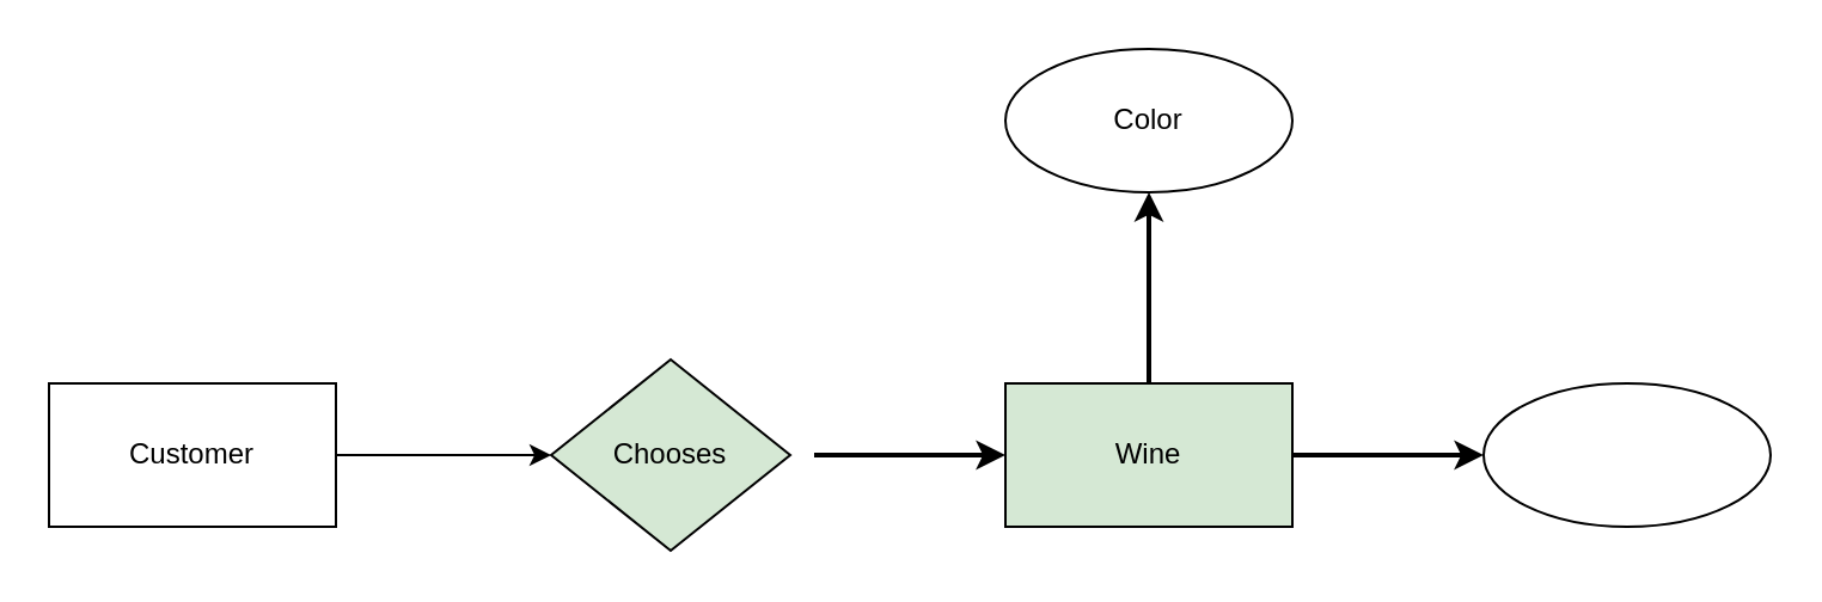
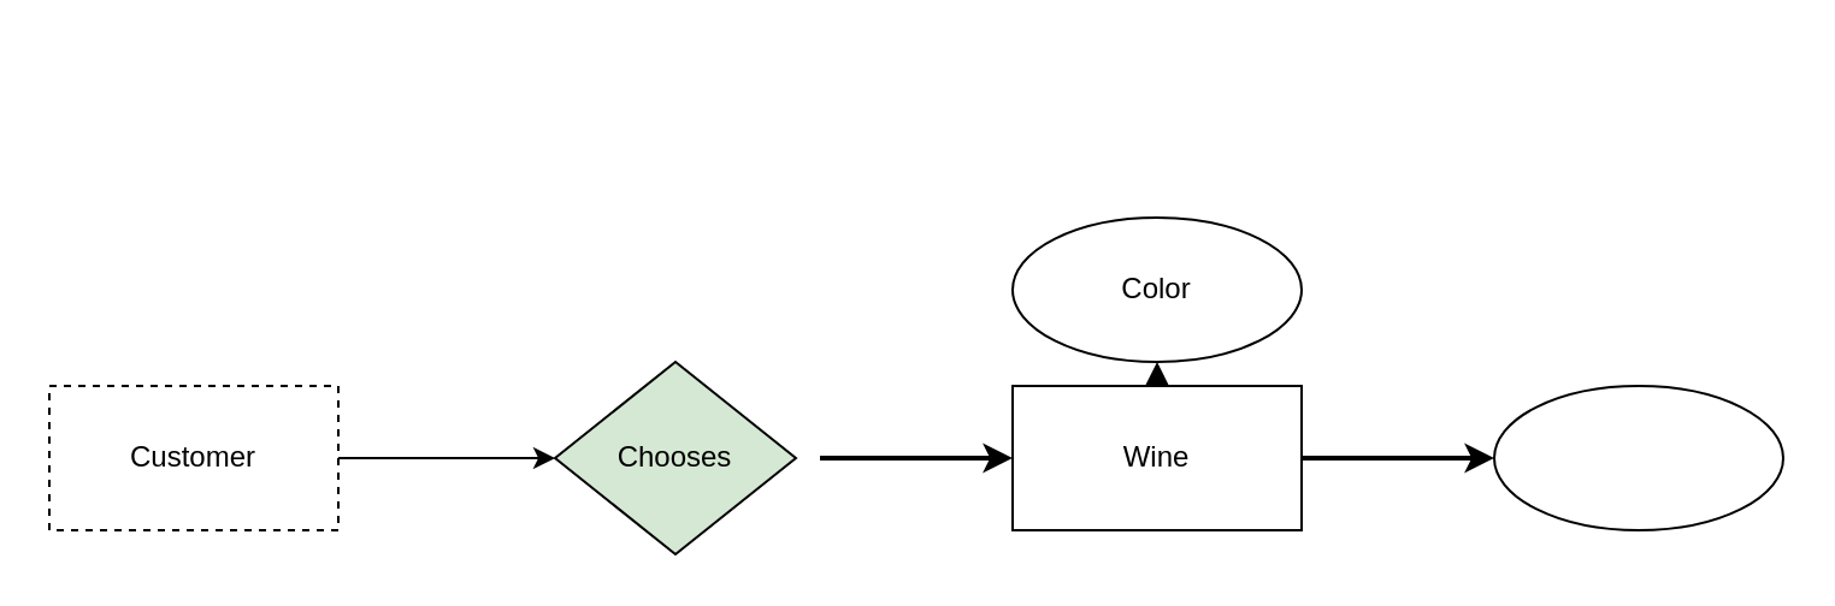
  <mxCell id="0" />
  <mxCell id="1" parent="0" />
  <mxCell id="2" value="" style="edgeStyle=none;html=1;entryX=0;entryY=0.5;entryDx=0;entryDy=0;" edge="1" parent="1" source="3" target="8"><mxGeometry relative="1" as="geometry"><mxPoint x="220" y="190" as="targetPoint" /></mxGeometry></mxCell>
- <mxCell id="3" value="Customer" style="rounded=0;whiteSpace=wrap;html=1;" vertex="1" parent="1"><mxGeometry x="20" y="160" width="120" height="60" as="geometry" /></mxCell>
+ <mxCell id="3" value="Customer" style="rounded=0;whiteSpace=wrap;html=1;dashed=1;" vertex="1" parent="1"><mxGeometry x="20" y="160" width="120" height="60" as="geometry" /></mxCell>
  <mxCell id="4" value="" style="edgeStyle=none;html=1;strokeWidth=2;" edge="1" parent="1" target="7"><mxGeometry relative="1" as="geometry"><mxPoint x="340" y="190" as="sourcePoint" /></mxGeometry></mxCell>
  <mxCell id="5" value="" style="edgeStyle=none;html=1;strokeWidth=2;" edge="1" parent="1" source="7" target="9"><mxGeometry relative="1" as="geometry" /></mxCell>
  <mxCell id="6" value="" style="edgeStyle=none;html=1;strokeWidth=2;" edge="1" parent="1" source="7" target="10"><mxGeometry relative="1" as="geometry" /></mxCell>
- <mxCell id="7" value="Wine" style="whiteSpace=wrap;html=1;rounded=0;fillColor=#d5e8d4;" vertex="1" parent="1"><mxGeometry x="420" y="160" width="120" height="60" as="geometry" /></mxCell>
+ <mxCell id="7" value="Wine" style="whiteSpace=wrap;html=1;rounded=0;" vertex="1" parent="1"><mxGeometry x="420" y="160" width="120" height="60" as="geometry" /></mxCell>
  <mxCell id="8" value="Chooses" style="rhombus;whiteSpace=wrap;html=1;fillColor=#d5e8d4;" vertex="1" parent="1"><mxGeometry x="230" y="150" width="100" height="80" as="geometry" /></mxCell>
- <mxCell id="9" value="Color" style="ellipse;whiteSpace=wrap;html=1;rounded=0;" vertex="1" parent="1"><mxGeometry x="420" y="20" width="120" height="60" as="geometry" /></mxCell>
+ <mxCell id="9" value="Color" style="ellipse;whiteSpace=wrap;html=1;rounded=0;" vertex="1" parent="1"><mxGeometry x="420" y="90" width="120" height="60" as="geometry" /></mxCell>
  <mxCell id="10" value="" style="ellipse;whiteSpace=wrap;html=1;rounded=0;" vertex="1" parent="1"><mxGeometry x="620" y="160" width="120" height="60" as="geometry" /></mxCell>
